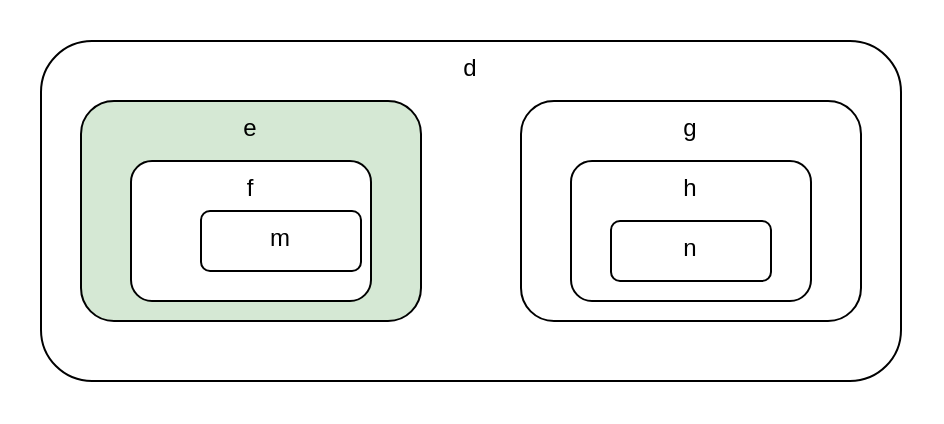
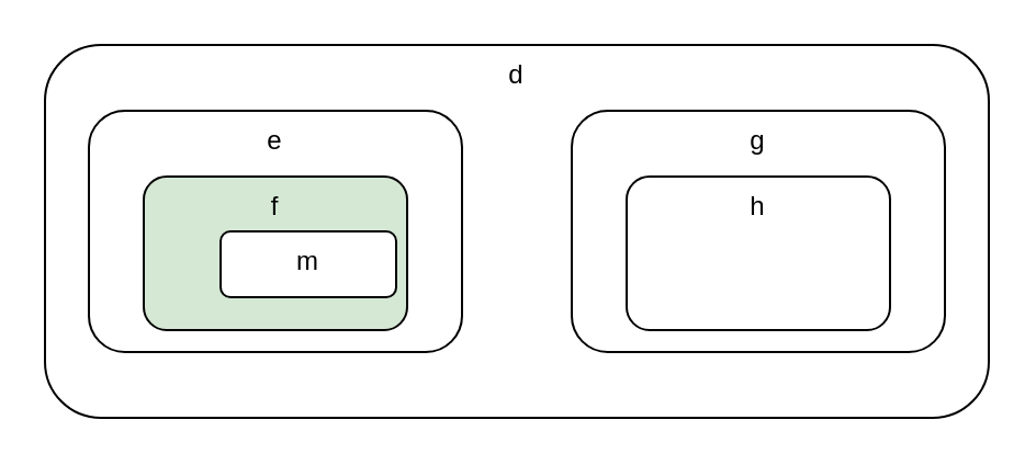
  <mxCell id="0" />
  <mxCell id="1" parent="0" />
  <mxCell id="2" value="d" style="rounded=1;whiteSpace=wrap;html=1;verticalAlign=top;fontStyle=0" vertex="1" parent="1"><mxGeometry x="20" y="20" width="430" height="170" as="geometry" /></mxCell>
- <mxCell id="3" value="e" style="rounded=1;whiteSpace=wrap;html=1;verticalAlign=top;fontStyle=0;fillColor=#d5e8d4;" vertex="1" parent="1"><mxGeometry x="40" y="50" width="170" height="110" as="geometry" /></mxCell>
- <mxCell id="4" value="f" style="rounded=1;whiteSpace=wrap;html=1;verticalAlign=top;fontStyle=0" vertex="1" parent="1"><mxGeometry x="65" y="80" width="120" height="70" as="geometry" /></mxCell>
+ <mxCell id="3" value="e" style="rounded=1;whiteSpace=wrap;html=1;verticalAlign=top;fontStyle=0" vertex="1" parent="1"><mxGeometry x="40" y="50" width="170" height="110" as="geometry" /></mxCell>
+ <mxCell id="4" value="f" style="rounded=1;whiteSpace=wrap;html=1;verticalAlign=top;fontStyle=0;fillColor=#d5e8d4;" vertex="1" parent="1"><mxGeometry x="65" y="80" width="120" height="70" as="geometry" /></mxCell>
  <mxCell id="5" value="g" style="rounded=1;whiteSpace=wrap;html=1;verticalAlign=top;fontStyle=0" vertex="1" parent="1"><mxGeometry x="260" y="50" width="170" height="110" as="geometry" /></mxCell>
  <mxCell id="6" value="h" style="rounded=1;whiteSpace=wrap;html=1;verticalAlign=top;fontStyle=0" vertex="1" parent="1"><mxGeometry x="285" y="80" width="120" height="70" as="geometry" /></mxCell>
  <mxCell id="7" value="m" style="rounded=1;whiteSpace=wrap;html=1;verticalAlign=top;fontStyle=0" vertex="1" parent="1"><mxGeometry x="100" y="105" width="80" height="30" as="geometry" /></mxCell>
- <mxCell id="8" value="n" style="rounded=1;whiteSpace=wrap;html=1;verticalAlign=top;fontStyle=0" vertex="1" parent="1"><mxGeometry x="305" y="110" width="80" height="30" as="geometry" /></mxCell>
